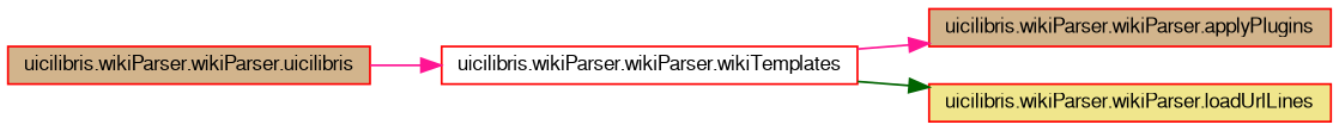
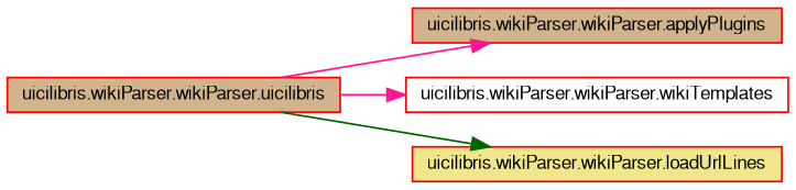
  digraph {
    rankdir=LR
    node [color=red fillcolor=tan fontname=FreeSans fontsize=10 shape=record style=filled]
    edge [color=deeppink fontname=FreeSans fontsize=10 labelfontname=FreeSans labelfontsize=10 style=solid]
    n1 [fontcolor=black height=0.2 label="uicilibris.wikiParser.wikiParser.uicilibris" width=0.4]
    n2 [height=0.2 label="uicilibris.wikiParser.wikiParser.applyPlugins" width=0.4]
    n3 [fillcolor=white height=0.2 label="uicilibris.wikiParser.wikiParser.wikiTemplates" width=0.4]
    n4 [fillcolor=khaki height=0.2 label="uicilibris.wikiParser.wikiParser.loadUrlLines" width=0.4]
-   n3 -> n2
+   n1 -> n2
    n1 -> n3
-   n3 -> n4 [color=darkgreen]
+   n1 -> n4 [color=darkgreen]
  }
